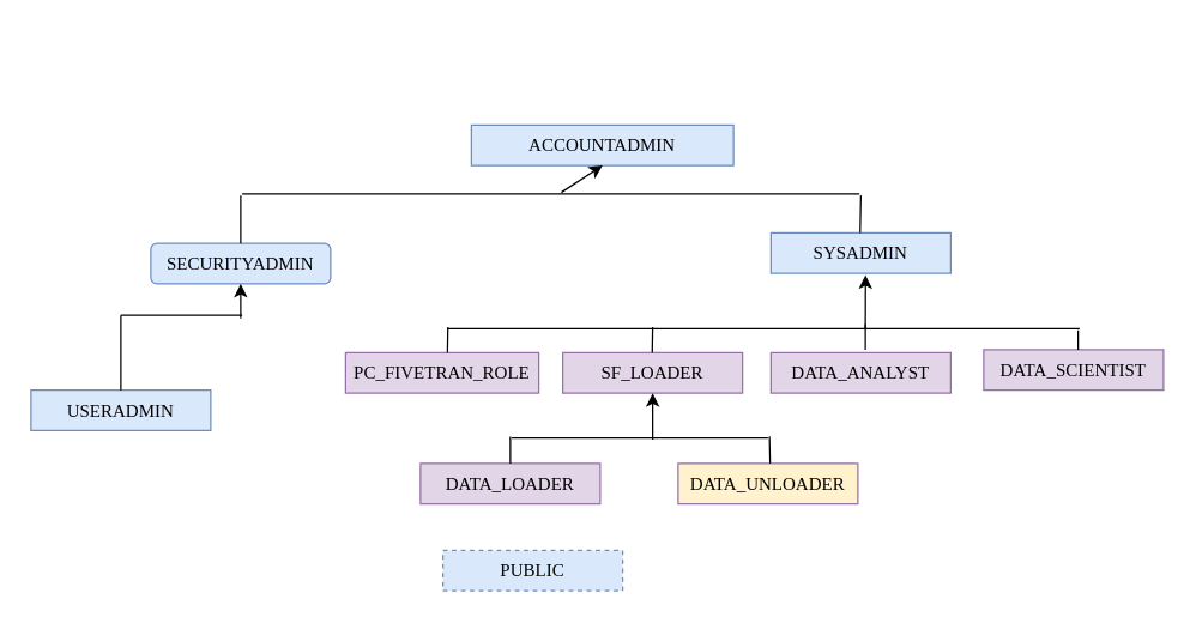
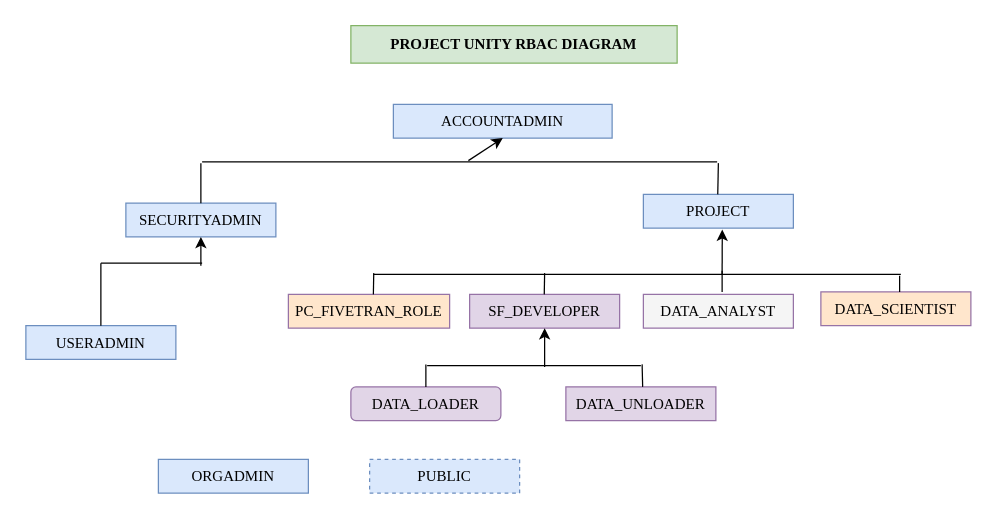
  <mxCell id="0" />
  <mxCell id="1" parent="0" />
- <mxCell id="3" value="SECURITYADMIN" style="whiteSpace=wrap;html=1;fontFamily=Times New Roman;fillColor=#dae8fc;strokeColor=#6c8ebf;rounded=1;" parent="1" vertex="1"><mxGeometry x="100" y="162" width="120" height="27" as="geometry" /></mxCell>
+ <mxCell id="2" value="PROJECT UNITY RBAC DIAGRAM" style="text;html=1;strokeColor=#82b366;fillColor=#d5e8d4;align=center;verticalAlign=middle;whiteSpace=wrap;rounded=0;fontStyle=1;fontFamily=Times New Roman;" parent="1" vertex="1"><mxGeometry x="280" y="20" width="261" height="30" as="geometry" /></mxCell>
+ <mxCell id="3" value="SECURITYADMIN" style="rounded=0;whiteSpace=wrap;html=1;fontFamily=Times New Roman;fillColor=#dae8fc;strokeColor=#6c8ebf;" parent="1" vertex="1"><mxGeometry x="100" y="162" width="120" height="27" as="geometry" /></mxCell>
  <mxCell id="4" value="ACCOUNTADMIN" style="rounded=0;whiteSpace=wrap;html=1;fontFamily=Times New Roman;fillColor=#dae8fc;strokeColor=#6c8ebf;" parent="1" vertex="1"><mxGeometry x="314" y="83" width="175" height="27" as="geometry" /></mxCell>
- <mxCell id="5" value="DATA_ANALYST" style="rounded=0;whiteSpace=wrap;html=1;fontFamily=Times New Roman;fillColor=#e1d5e7;strokeColor=#9673a6;" parent="1" vertex="1"><mxGeometry x="514" y="235" width="120" height="27" as="geometry" /></mxCell>
- <mxCell id="6" value="SF_LOADER" style="rounded=0;whiteSpace=wrap;html=1;fontFamily=Times New Roman;fillColor=#e1d5e7;strokeColor=#9673a6;" parent="1" vertex="1"><mxGeometry x="375" y="235" width="120" height="27" as="geometry" /></mxCell>
- <mxCell id="7" value="SYSADMIN" style="rounded=0;whiteSpace=wrap;html=1;fontFamily=Times New Roman;fillColor=#dae8fc;strokeColor=#6c8ebf;" parent="1" vertex="1"><mxGeometry x="514" y="155" width="120" height="27" as="geometry" /></mxCell>
+ <mxCell id="5" value="DATA_ANALYST" style="rounded=0;whiteSpace=wrap;html=1;fontFamily=Times New Roman;fillColor=#f5f5f5;strokeColor=#9673a6;" parent="1" vertex="1"><mxGeometry x="514" y="235" width="120" height="27" as="geometry" /></mxCell>
+ <mxCell id="6" value="SF_DEVELOPER" style="rounded=0;whiteSpace=wrap;html=1;fontFamily=Times New Roman;fillColor=#e1d5e7;strokeColor=#9673a6;" parent="1" vertex="1"><mxGeometry x="375" y="235" width="120" height="27" as="geometry" /></mxCell>
+ <mxCell id="7" value="PROJECT" style="rounded=0;whiteSpace=wrap;html=1;fontFamily=Times New Roman;fillColor=#dae8fc;strokeColor=#6c8ebf;" parent="1" vertex="1"><mxGeometry x="514" y="155" width="120" height="27" as="geometry" /></mxCell>
  <mxCell id="8" value="USERADMIN" style="rounded=0;whiteSpace=wrap;html=1;fontFamily=Times New Roman;fillColor=#dae8fc;strokeColor=#6c8ebf;" parent="1" vertex="1"><mxGeometry x="20" y="260" width="120" height="27" as="geometry" /></mxCell>
+ <mxCell id="9" value="ORGADMIN" style="rounded=0;whiteSpace=wrap;html=1;fontFamily=Times New Roman;fillColor=#dae8fc;strokeColor=#6c8ebf;" parent="1" vertex="1"><mxGeometry x="126" y="367" width="120" height="27" as="geometry" /></mxCell>
  <mxCell id="10" value="PUBLIC" style="rounded=0;whiteSpace=wrap;html=1;fontFamily=Times New Roman;fillColor=#dae8fc;strokeColor=#6c8ebf;dashed=1;" parent="1" vertex="1"><mxGeometry x="295" y="367" width="120" height="27" as="geometry" /></mxCell>
- <mxCell id="11" value="DATA_LOADER" style="rounded=0;whiteSpace=wrap;html=1;fontFamily=Times New Roman;fillColor=#e1d5e7;strokeColor=#9673a6;" parent="1" vertex="1"><mxGeometry x="280" y="309" width="120" height="27" as="geometry" /></mxCell>
- <mxCell id="12" value="DATA_UNLOADER" style="rounded=0;whiteSpace=wrap;html=1;fontFamily=Times New Roman;fillColor=#fff2cc;strokeColor=#9673a6;" parent="1" vertex="1"><mxGeometry x="452" y="309" width="120" height="27" as="geometry" /></mxCell>
- <mxCell id="13" value="DATA_SCIENTIST" style="rounded=0;whiteSpace=wrap;html=1;fontFamily=Times New Roman;fillColor=#e1d5e7;strokeColor=#9673a6;" parent="1" vertex="1"><mxGeometry x="656" y="233" width="120" height="27" as="geometry" /></mxCell>
+ <mxCell id="11" value="DATA_LOADER" style="whiteSpace=wrap;html=1;fontFamily=Times New Roman;fillColor=#e1d5e7;strokeColor=#9673a6;rounded=1;" parent="1" vertex="1"><mxGeometry x="280" y="309" width="120" height="27" as="geometry" /></mxCell>
+ <mxCell id="12" value="DATA_UNLOADER" style="rounded=0;whiteSpace=wrap;html=1;fontFamily=Times New Roman;fillColor=#e1d5e7;strokeColor=#9673a6;" parent="1" vertex="1"><mxGeometry x="452" y="309" width="120" height="27" as="geometry" /></mxCell>
+ <mxCell id="13" value="DATA_SCIENTIST" style="rounded=0;whiteSpace=wrap;html=1;fontFamily=Times New Roman;fillColor=#ffe6cc;strokeColor=#9673a6;" parent="1" vertex="1"><mxGeometry x="656" y="233" width="120" height="27" as="geometry" /></mxCell>
  <mxCell id="14" value="" style="endArrow=none;html=1;rounded=0;fontFamily=Times New Roman;exitX=0.5;exitY=0;exitDx=0;exitDy=0;" parent="1" source="3" edge="1"><mxGeometry width="50" height="50" relative="1" as="geometry"><mxPoint x="372" y="240" as="sourcePoint" /><mxPoint x="160" y="130" as="targetPoint" /></mxGeometry></mxCell>
  <mxCell id="15" value="" style="endArrow=none;html=1;rounded=0;fontFamily=Times New Roman;exitX=0.5;exitY=0;exitDx=0;exitDy=0;" parent="1" edge="1"><mxGeometry width="50" height="50" relative="1" as="geometry"><mxPoint x="573.5" y="155" as="sourcePoint" /><mxPoint x="574" y="130" as="targetPoint" /></mxGeometry></mxCell>
  <mxCell id="16" value="" style="endArrow=none;html=1;rounded=0;fontFamily=Times New Roman;" parent="1" edge="1"><mxGeometry width="50" height="50" relative="1" as="geometry"><mxPoint x="161" y="129" as="sourcePoint" /><mxPoint x="573" y="129" as="targetPoint" /></mxGeometry></mxCell>
  <mxCell id="17" value="" style="endArrow=classic;html=1;rounded=0;fontFamily=Times New Roman;entryX=0.5;entryY=1;entryDx=0;entryDy=0;" parent="1" target="4" edge="1"><mxGeometry width="50" height="50" relative="1" as="geometry"><mxPoint x="374" y="128" as="sourcePoint" /><mxPoint x="391" y="164" as="targetPoint" /></mxGeometry></mxCell>
  <mxCell id="18" value="" style="endArrow=none;html=1;rounded=0;fontFamily=Times New Roman;exitX=0.5;exitY=0;exitDx=0;exitDy=0;" parent="1" source="8" edge="1"><mxGeometry width="50" height="50" relative="1" as="geometry"><mxPoint x="202" y="245" as="sourcePoint" /><mxPoint x="80" y="210" as="targetPoint" /></mxGeometry></mxCell>
  <mxCell id="19" value="" style="endArrow=none;html=1;rounded=0;fontFamily=Times New Roman;" parent="1" edge="1"><mxGeometry width="50" height="50" relative="1" as="geometry"><mxPoint x="80" y="210" as="sourcePoint" /><mxPoint x="161" y="210" as="targetPoint" /></mxGeometry></mxCell>
  <mxCell id="20" value="" style="endArrow=classic;html=1;rounded=0;fontFamily=Times New Roman;entryX=0.5;entryY=1;entryDx=0;entryDy=0;" parent="1" target="3" edge="1"><mxGeometry width="50" height="50" relative="1" as="geometry"><mxPoint x="160" y="212" as="sourcePoint" /><mxPoint x="248" y="207" as="targetPoint" /></mxGeometry></mxCell>
  <mxCell id="21" value="" style="endArrow=none;html=1;rounded=0;fontFamily=Times New Roman;exitX=0.5;exitY=0;exitDx=0;exitDy=0;" parent="1" source="11" edge="1"><mxGeometry width="50" height="50" relative="1" as="geometry"><mxPoint x="392" y="240" as="sourcePoint" /><mxPoint x="340" y="291" as="targetPoint" /></mxGeometry></mxCell>
  <mxCell id="22" value="" style="endArrow=none;html=1;rounded=0;fontFamily=Times New Roman;exitX=0.5;exitY=0;exitDx=0;exitDy=0;" parent="1" edge="1"><mxGeometry width="50" height="50" relative="1" as="geometry"><mxPoint x="513.43" y="309" as="sourcePoint" /><mxPoint x="513" y="291" as="targetPoint" /></mxGeometry></mxCell>
  <mxCell id="23" value="" style="endArrow=none;html=1;rounded=0;fontFamily=Times New Roman;" parent="1" edge="1"><mxGeometry width="50" height="50" relative="1" as="geometry"><mxPoint x="341" y="292" as="sourcePoint" /><mxPoint x="512" y="292" as="targetPoint" /></mxGeometry></mxCell>
  <mxCell id="24" value="" style="endArrow=classic;html=1;rounded=0;fontFamily=Times New Roman;entryX=0.5;entryY=1;entryDx=0;entryDy=0;" parent="1" target="6" edge="1"><mxGeometry width="50" height="50" relative="1" as="geometry"><mxPoint x="435" y="293" as="sourcePoint" /><mxPoint x="442" y="190" as="targetPoint" /></mxGeometry></mxCell>
  <mxCell id="25" value="" style="endArrow=none;html=1;rounded=0;fontFamily=Times New Roman;exitX=0.5;exitY=0;exitDx=0;exitDy=0;" parent="1" edge="1"><mxGeometry width="50" height="50" relative="1" as="geometry"><mxPoint x="719" y="233" as="sourcePoint" /><mxPoint x="719" y="220" as="targetPoint" /></mxGeometry></mxCell>
  <mxCell id="26" value="" style="endArrow=none;html=1;rounded=0;fontFamily=Times New Roman;exitX=0.5;exitY=0;exitDx=0;exitDy=0;" parent="1" edge="1"><mxGeometry width="50" height="50" relative="1" as="geometry"><mxPoint x="577" y="233" as="sourcePoint" /><mxPoint x="577" y="216" as="targetPoint" /></mxGeometry></mxCell>
  <mxCell id="27" value="" style="endArrow=none;html=1;rounded=0;fontFamily=Times New Roman;exitX=0.5;exitY=0;exitDx=0;exitDy=0;" parent="1" edge="1"><mxGeometry width="50" height="50" relative="1" as="geometry"><mxPoint x="434.71" y="235" as="sourcePoint" /><mxPoint x="434.71" y="218" as="targetPoint" /><Array as="points"><mxPoint x="435" y="218" /></Array></mxGeometry></mxCell>
  <mxCell id="28" value="" style="endArrow=none;html=1;rounded=0;fontFamily=Times New Roman;" parent="1" edge="1"><mxGeometry width="50" height="50" relative="1" as="geometry"><mxPoint x="298" y="219" as="sourcePoint" /><mxPoint x="720" y="219" as="targetPoint" /></mxGeometry></mxCell>
  <mxCell id="29" value="" style="endArrow=classic;html=1;rounded=0;fontFamily=Times New Roman;entryX=0.526;entryY=1.044;entryDx=0;entryDy=0;entryPerimeter=0;" parent="1" target="7" edge="1"><mxGeometry width="50" height="50" relative="1" as="geometry"><mxPoint x="577" y="219" as="sourcePoint" /><mxPoint x="445" y="159" as="targetPoint" /></mxGeometry></mxCell>
- <mxCell id="30" value="PC_FIVETRAN_ROLE" style="rounded=0;whiteSpace=wrap;html=1;fontFamily=Times New Roman;fillColor=#e1d5e7;strokeColor=#9673a6;" vertex="1" parent="1"><mxGeometry x="230" y="235" width="129" height="27" as="geometry" /></mxCell>
+ <mxCell id="30" value="PC_FIVETRAN_ROLE" style="rounded=0;whiteSpace=wrap;html=1;fontFamily=Times New Roman;fillColor=#ffe6cc;strokeColor=#9673a6;" vertex="1" parent="1"><mxGeometry x="230" y="235" width="129" height="27" as="geometry" /></mxCell>
  <mxCell id="31" value="" style="endArrow=none;html=1;rounded=0;fontFamily=Times New Roman;exitX=0.5;exitY=0;exitDx=0;exitDy=0;" edge="1" parent="1"><mxGeometry width="50" height="50" relative="1" as="geometry"><mxPoint x="298" y="235" as="sourcePoint" /><mxPoint x="298" y="218" as="targetPoint" /><Array as="points"><mxPoint x="298.29" y="218" /></Array></mxGeometry></mxCell>
